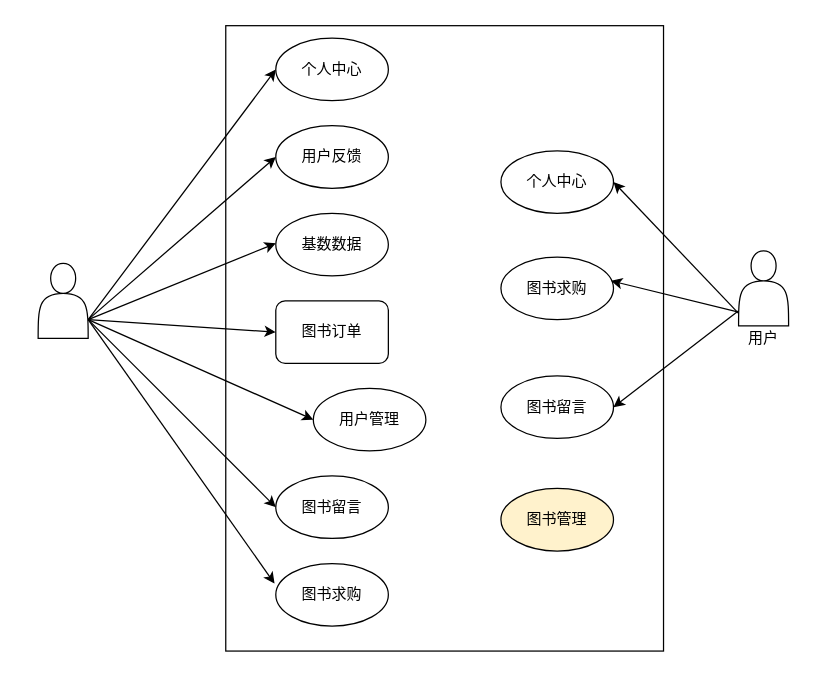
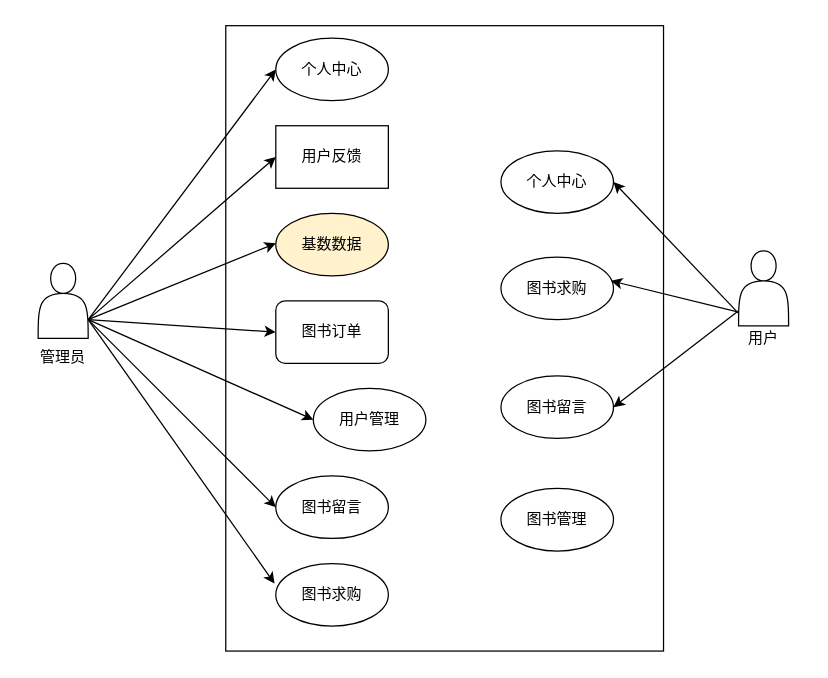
  <mxCell id="0" />
  <mxCell id="1" parent="0" />
  <mxCell id="2" value="" style="rounded=0;whiteSpace=wrap;html=1;" vertex="1" parent="1"><mxGeometry x="180" y="20" width="350" height="500" as="geometry" /></mxCell>
  <mxCell id="3" value="个人中心" style="ellipse;whiteSpace=wrap;html=1;" vertex="1" parent="1"><mxGeometry x="220" y="30" width="90" height="50" as="geometry" /></mxCell>
- <mxCell id="4" value="用户反馈" style="ellipse;whiteSpace=wrap;html=1;" vertex="1" parent="1"><mxGeometry x="220" y="100" width="90" height="50" as="geometry" /></mxCell>
- <mxCell id="5" value="基数数据" style="ellipse;whiteSpace=wrap;html=1;" vertex="1" parent="1"><mxGeometry x="220" y="170" width="90" height="50" as="geometry" /></mxCell>
+ <mxCell id="4" value="用户反馈" style="whiteSpace=wrap;html=1;rounded=0;" vertex="1" parent="1"><mxGeometry x="220" y="100" width="90" height="50" as="geometry" /></mxCell>
+ <mxCell id="5" value="基数数据" style="ellipse;whiteSpace=wrap;html=1;fillColor=#fff2cc;" vertex="1" parent="1"><mxGeometry x="220" y="170" width="90" height="50" as="geometry" /></mxCell>
  <mxCell id="6" value="图书订单" style="whiteSpace=wrap;html=1;rounded=1;" vertex="1" parent="1"><mxGeometry x="220" y="240" width="90" height="50" as="geometry" /></mxCell>
  <mxCell id="7" value="用户管理" style="ellipse;whiteSpace=wrap;html=1;" vertex="1" parent="1"><mxGeometry x="250" y="310" width="90" height="50" as="geometry" /></mxCell>
  <mxCell id="8" value="图书留言" style="ellipse;whiteSpace=wrap;html=1;" vertex="1" parent="1"><mxGeometry x="220" y="380" width="90" height="50" as="geometry" /></mxCell>
  <mxCell id="9" value="图书求购" style="ellipse;whiteSpace=wrap;html=1;" vertex="1" parent="1"><mxGeometry x="220" y="450" width="90" height="50" as="geometry" /></mxCell>
  <mxCell id="10" style="rounded=0;orthogonalLoop=1;jettySize=auto;html=1;entryX=0;entryY=0.5;entryDx=0;entryDy=0;exitX=1;exitY=0.75;exitDx=0;exitDy=0;" edge="1" parent="1" source="13" target="3"><mxGeometry relative="1" as="geometry"><mxPoint x="60" y="215" as="sourcePoint" /></mxGeometry></mxCell>
  <mxCell id="11" style="rounded=0;orthogonalLoop=1;jettySize=auto;html=1;entryX=0;entryY=0.5;entryDx=0;entryDy=0;exitX=1;exitY=0.75;exitDx=0;exitDy=0;" edge="1" parent="1" source="13" target="4"><mxGeometry relative="1" as="geometry"><mxPoint x="60" y="221" as="sourcePoint" /><mxPoint x="230" y="65" as="targetPoint" /></mxGeometry></mxCell>
  <mxCell id="12" style="rounded=0;orthogonalLoop=1;jettySize=auto;html=1;entryX=0;entryY=0.5;entryDx=0;entryDy=0;exitX=1;exitY=0.75;exitDx=0;exitDy=0;" edge="1" parent="1" source="13"><mxGeometry relative="1" as="geometry"><mxPoint x="60" y="220" as="sourcePoint" /><mxPoint x="220" y="194" as="targetPoint" /></mxGeometry></mxCell>
  <mxCell id="13" value="" style="shape=actor;whiteSpace=wrap;html=1;" vertex="1" parent="1"><mxGeometry x="30" y="210" width="40" height="60" as="geometry" /></mxCell>
+ <mxCell id="14" value="管理员" style="text;html=1;align=center;verticalAlign=middle;whiteSpace=wrap;rounded=0;" vertex="1" parent="1"><mxGeometry x="20" y="270" width="60" height="30" as="geometry" /></mxCell>
  <mxCell id="15" style="rounded=0;orthogonalLoop=1;jettySize=auto;html=1;entryX=0;entryY=0.5;entryDx=0;entryDy=0;exitX=1;exitY=0.75;exitDx=0;exitDy=0;" edge="1" parent="1" source="13" target="6"><mxGeometry relative="1" as="geometry"><mxPoint x="70" y="230" as="sourcePoint" /><mxPoint x="230" y="204" as="targetPoint" /></mxGeometry></mxCell>
  <mxCell id="16" style="rounded=0;orthogonalLoop=1;jettySize=auto;html=1;entryX=0;entryY=0.5;entryDx=0;entryDy=0;exitX=1;exitY=0.75;exitDx=0;exitDy=0;" edge="1" parent="1" source="13" target="7"><mxGeometry relative="1" as="geometry"><mxPoint x="60" y="265" as="sourcePoint" /><mxPoint x="230" y="275" as="targetPoint" /></mxGeometry></mxCell>
  <mxCell id="17" style="rounded=0;orthogonalLoop=1;jettySize=auto;html=1;exitX=1;exitY=0.75;exitDx=0;exitDy=0;entryX=0;entryY=0.5;entryDx=0;entryDy=0;" edge="1" parent="1" source="13" target="8"><mxGeometry relative="1" as="geometry"><mxPoint x="70" y="275" as="sourcePoint" /><mxPoint x="230" y="345" as="targetPoint" /></mxGeometry></mxCell>
  <mxCell id="18" style="rounded=0;orthogonalLoop=1;jettySize=auto;html=1;exitX=1;exitY=0.75;exitDx=0;exitDy=0;entryX=-0.011;entryY=0.32;entryDx=0;entryDy=0;entryPerimeter=0;" edge="1" parent="1" source="13" target="9"><mxGeometry relative="1" as="geometry"><mxPoint x="80" y="285" as="sourcePoint" /><mxPoint x="230" y="415" as="targetPoint" /></mxGeometry></mxCell>
  <mxCell id="19" value="" style="shape=actor;whiteSpace=wrap;html=1;" vertex="1" parent="1"><mxGeometry x="590" y="200" width="40" height="60" as="geometry" /></mxCell>
  <mxCell id="20" value="用户" style="text;html=1;align=center;verticalAlign=middle;whiteSpace=wrap;rounded=0;" vertex="1" parent="1"><mxGeometry x="580" y="255" width="60" height="30" as="geometry" /></mxCell>
  <mxCell id="21" value="个人中心" style="ellipse;whiteSpace=wrap;html=1;" vertex="1" parent="1"><mxGeometry x="400" y="120" width="90" height="50" as="geometry" /></mxCell>
  <mxCell id="22" value="图书求购" style="ellipse;whiteSpace=wrap;html=1;" vertex="1" parent="1"><mxGeometry x="400" y="205" width="90" height="50" as="geometry" /></mxCell>
  <mxCell id="23" value="图书留言" style="ellipse;whiteSpace=wrap;html=1;" vertex="1" parent="1"><mxGeometry x="400" y="300" width="90" height="50" as="geometry" /></mxCell>
- <mxCell id="24" value="图书管理" style="ellipse;whiteSpace=wrap;html=1;fillColor=#fff2cc;" vertex="1" parent="1"><mxGeometry x="400" y="390" width="90" height="50" as="geometry" /></mxCell>
+ <mxCell id="24" value="图书管理" style="ellipse;whiteSpace=wrap;html=1;" vertex="1" parent="1"><mxGeometry x="400" y="390" width="90" height="50" as="geometry" /></mxCell>
  <mxCell id="25" style="rounded=0;orthogonalLoop=1;jettySize=auto;html=1;entryX=1;entryY=0.5;entryDx=0;entryDy=0;" edge="1" parent="1" target="21"><mxGeometry relative="1" as="geometry"><mxPoint x="590" y="250" as="sourcePoint" /><mxPoint x="230" y="65" as="targetPoint" /></mxGeometry></mxCell>
  <mxCell id="26" style="rounded=0;orthogonalLoop=1;jettySize=auto;html=1;entryX=0.978;entryY=0.38;entryDx=0;entryDy=0;entryPerimeter=0;exitX=0.167;exitY=-0.2;exitDx=0;exitDy=0;exitPerimeter=0;" edge="1" parent="1" source="20" target="22"><mxGeometry relative="1" as="geometry"><mxPoint x="600" y="249" as="sourcePoint" /><mxPoint x="500" y="155" as="targetPoint" /></mxGeometry></mxCell>
  <mxCell id="27" style="rounded=0;orthogonalLoop=1;jettySize=auto;html=1;entryX=1;entryY=0.5;entryDx=0;entryDy=0;exitX=0.167;exitY=-0.233;exitDx=0;exitDy=0;exitPerimeter=0;" edge="1" parent="1" source="20" target="23"><mxGeometry relative="1" as="geometry"><mxPoint x="610" y="259" as="sourcePoint" /><mxPoint x="498" y="234" as="targetPoint" /></mxGeometry></mxCell>
